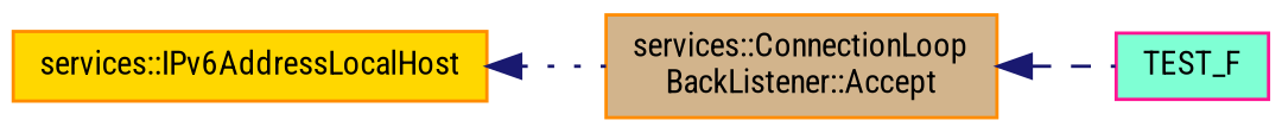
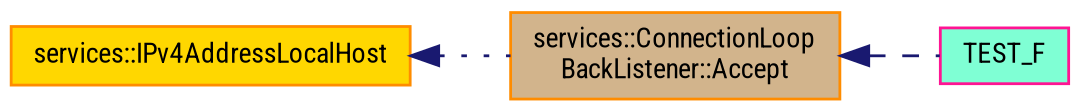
  digraph {
    fontname="Roboto Condensed"
    rankdir=LR
    node [color=darkorange fontname="Roboto Condensed" fontsize=10 shape=record style=filled]
    edge [color=midnightblue dir=back fontname="Roboto Condensed" fontsize=10 labelfontname=Helvetica labelfontsize=10]
-   n1 [fillcolor=gold fontcolor=black height=0.2 label="services::IPv6AddressLocalHost" width=0.4]
+   n1 [fillcolor=gold fontcolor=black height=0.2 label="services::IPv4AddressLocalHost" width=0.4]
    n2 [fillcolor=tan height=0.2 label="services::ConnectionLoop\lBackListener::Accept" width=0.4]
    n3 [color=deeppink fillcolor=aquamarine height=0.2 label=TEST_F width=0.4]
    n1 -> n2 [style=dotted]
    n2 -> n3 [style=dashed]
  }
